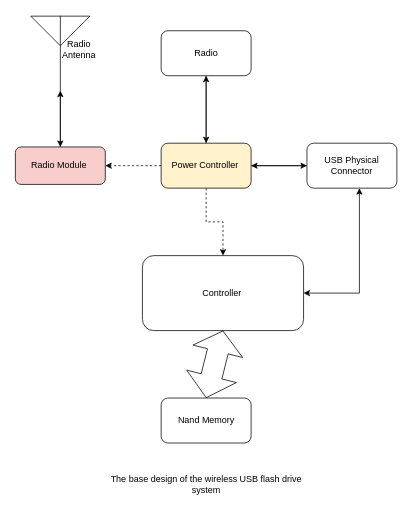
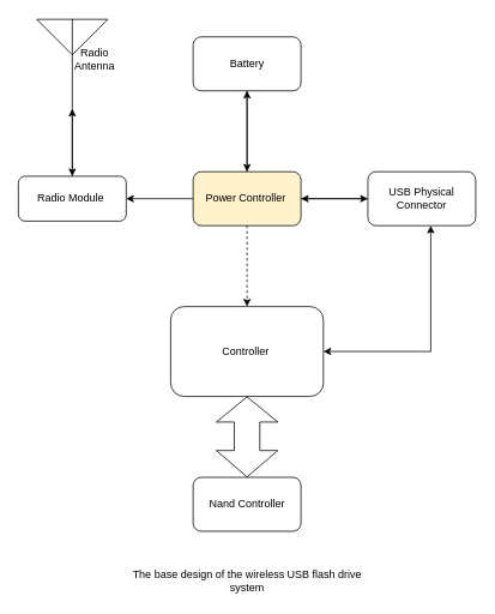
  <mxCell id="0" />
  <mxCell id="1" parent="0" />
- <mxCell id="2" value="Controller&amp;nbsp;" style="rounded=1;whiteSpace=wrap;html=1;" parent="1" vertex="1"><mxGeometry x="189.5" y="340" width="215" height="100" as="geometry" /></mxCell>
+ <mxCell id="2" value="Controller&amp;nbsp;" style="rounded=1;whiteSpace=wrap;html=1;" parent="1" vertex="1"><mxGeometry x="189.5" y="340" width="170" height="100" as="geometry" /></mxCell>
  <mxCell id="3" style="edgeStyle=orthogonalEdgeStyle;rounded=0;orthogonalLoop=1;jettySize=auto;html=1;entryX=0.5;entryY=0;entryDx=0;entryDy=0;dashed=1;" parent="1" source="7" target="2" edge="1"><mxGeometry relative="1" as="geometry" /></mxCell>
- <mxCell id="4" style="edgeStyle=orthogonalEdgeStyle;rounded=0;orthogonalLoop=1;jettySize=auto;html=1;entryX=1;entryY=0.5;entryDx=0;entryDy=0;dashed=1;" parent="1" source="7" target="11" edge="1"><mxGeometry relative="1" as="geometry" /></mxCell>
+ <mxCell id="4" style="edgeStyle=orthogonalEdgeStyle;rounded=0;orthogonalLoop=1;jettySize=auto;html=1;entryX=1;entryY=0.5;entryDx=0;entryDy=0;" parent="1" source="7" target="11" edge="1"><mxGeometry relative="1" as="geometry" /></mxCell>
  <mxCell id="5" style="edgeStyle=orthogonalEdgeStyle;rounded=0;orthogonalLoop=1;jettySize=auto;html=1;entryX=0;entryY=0.5;entryDx=0;entryDy=0;" parent="1" source="7" target="10" edge="1"><mxGeometry relative="1" as="geometry" /></mxCell>
  <mxCell id="6" style="edgeStyle=orthogonalEdgeStyle;rounded=0;orthogonalLoop=1;jettySize=auto;html=1;entryX=0.5;entryY=1;entryDx=0;entryDy=0;" parent="1" source="7" target="20" edge="1"><mxGeometry relative="1" as="geometry" /></mxCell>
  <mxCell id="7" value="Power Controller&amp;nbsp;" style="rounded=1;whiteSpace=wrap;html=1;fillColor=#fff2cc;" parent="1" vertex="1"><mxGeometry x="214.5" y="190" width="120" height="60" as="geometry" /></mxCell>
- <mxCell id="8" value="Nand Memory" style="rounded=1;whiteSpace=wrap;html=1;" parent="1" vertex="1"><mxGeometry x="214.5" y="530" width="120" height="60" as="geometry" /></mxCell>
+ <mxCell id="8" value="Nand Controller" style="rounded=1;whiteSpace=wrap;html=1;" parent="1" vertex="1"><mxGeometry x="214.5" y="530" width="120" height="60" as="geometry" /></mxCell>
  <mxCell id="9" style="edgeStyle=orthogonalEdgeStyle;rounded=0;orthogonalLoop=1;jettySize=auto;html=1;entryX=1;entryY=0.5;entryDx=0;entryDy=0;" parent="1" source="10" target="7" edge="1"><mxGeometry relative="1" as="geometry" /></mxCell>
  <mxCell id="10" value="USB Physical Connector" style="rounded=1;whiteSpace=wrap;html=1;" parent="1" vertex="1"><mxGeometry x="409" y="190" width="120" height="60" as="geometry" /></mxCell>
- <mxCell id="11" value="Radio Module&amp;nbsp;" style="rounded=1;whiteSpace=wrap;html=1;fillColor=#f8cecc;" parent="1" vertex="1"><mxGeometry x="20" y="195" width="120" height="50" as="geometry" /></mxCell>
+ <mxCell id="11" value="Radio Module&amp;nbsp;" style="rounded=1;whiteSpace=wrap;html=1;" parent="1" vertex="1"><mxGeometry x="20" y="195" width="120" height="50" as="geometry" /></mxCell>
  <mxCell id="12" style="edgeStyle=orthogonalEdgeStyle;rounded=0;orthogonalLoop=1;jettySize=auto;html=1;entryX=0.5;entryY=0;entryDx=0;entryDy=0;" parent="1" source="13" target="11" edge="1"><mxGeometry relative="1" as="geometry" /></mxCell>
  <mxCell id="13" value="" style="verticalLabelPosition=bottom;shadow=0;dashed=0;align=center;html=1;verticalAlign=top;shape=mxgraph.electrical.radio.aerial_-_antenna_2;" parent="1" vertex="1"><mxGeometry x="40.5" y="20" width="79" height="100" as="geometry" /></mxCell>
  <mxCell id="14" value="" style="shape=flexArrow;endArrow=classic;startArrow=classic;html=1;rounded=0;exitX=0.5;exitY=0;exitDx=0;exitDy=0;entryX=0.5;entryY=1;entryDx=0;entryDy=0;startWidth=39;startSize=9.438;endWidth=39;endSize=9;width=28.43;" parent="1" source="8" target="2" edge="1"><mxGeometry width="100" height="100" relative="1" as="geometry"><mxPoint x="419" y="550" as="sourcePoint" /><mxPoint x="519" y="450" as="targetPoint" /><Array as="points" /></mxGeometry></mxCell>
  <mxCell id="15" value="Radio Antenna" style="text;html=1;strokeColor=none;fillColor=none;align=center;verticalAlign=middle;whiteSpace=wrap;rounded=0;" parent="1" vertex="1"><mxGeometry x="74.5" y="50" width="60" height="30" as="geometry" /></mxCell>
  <mxCell id="16" style="edgeStyle=orthogonalEdgeStyle;rounded=0;orthogonalLoop=1;jettySize=auto;html=1;entryX=0.5;entryY=1;entryDx=0;entryDy=0;entryPerimeter=0;" parent="1" source="11" target="13" edge="1"><mxGeometry relative="1" as="geometry" /></mxCell>
  <mxCell id="17" value="The base design of the wireless USB flash drive system" style="text;html=1;strokeColor=none;fillColor=none;align=center;verticalAlign=middle;whiteSpace=wrap;rounded=0;" parent="1" vertex="1"><mxGeometry x="134.5" y="630" width="280" height="30" as="geometry" /></mxCell>
  <mxCell id="18" value="" style="endArrow=classic;startArrow=classic;html=1;rounded=0;exitX=1;exitY=0.5;exitDx=0;exitDy=0;entryX=0.5;entryY=1;entryDx=0;entryDy=0;" parent="1" source="2" edge="1"><mxGeometry width="50" height="50" relative="1" as="geometry"><mxPoint x="459" y="390" as="sourcePoint" /><mxPoint x="479" y="250" as="targetPoint" /><Array as="points"><mxPoint x="479" y="390" /></Array></mxGeometry></mxCell>
  <mxCell id="19" style="edgeStyle=orthogonalEdgeStyle;rounded=0;orthogonalLoop=1;jettySize=auto;html=1;entryX=0.5;entryY=0;entryDx=0;entryDy=0;" parent="1" source="20" target="7" edge="1"><mxGeometry relative="1" as="geometry" /></mxCell>
- <mxCell id="20" value="Radio" style="rounded=1;whiteSpace=wrap;html=1;" parent="1" vertex="1"><mxGeometry x="214.5" y="40" width="120" height="60" as="geometry" /></mxCell>
+ <mxCell id="20" value="Battery" style="rounded=1;whiteSpace=wrap;html=1;" parent="1" vertex="1"><mxGeometry x="214.5" y="40" width="120" height="60" as="geometry" /></mxCell>
